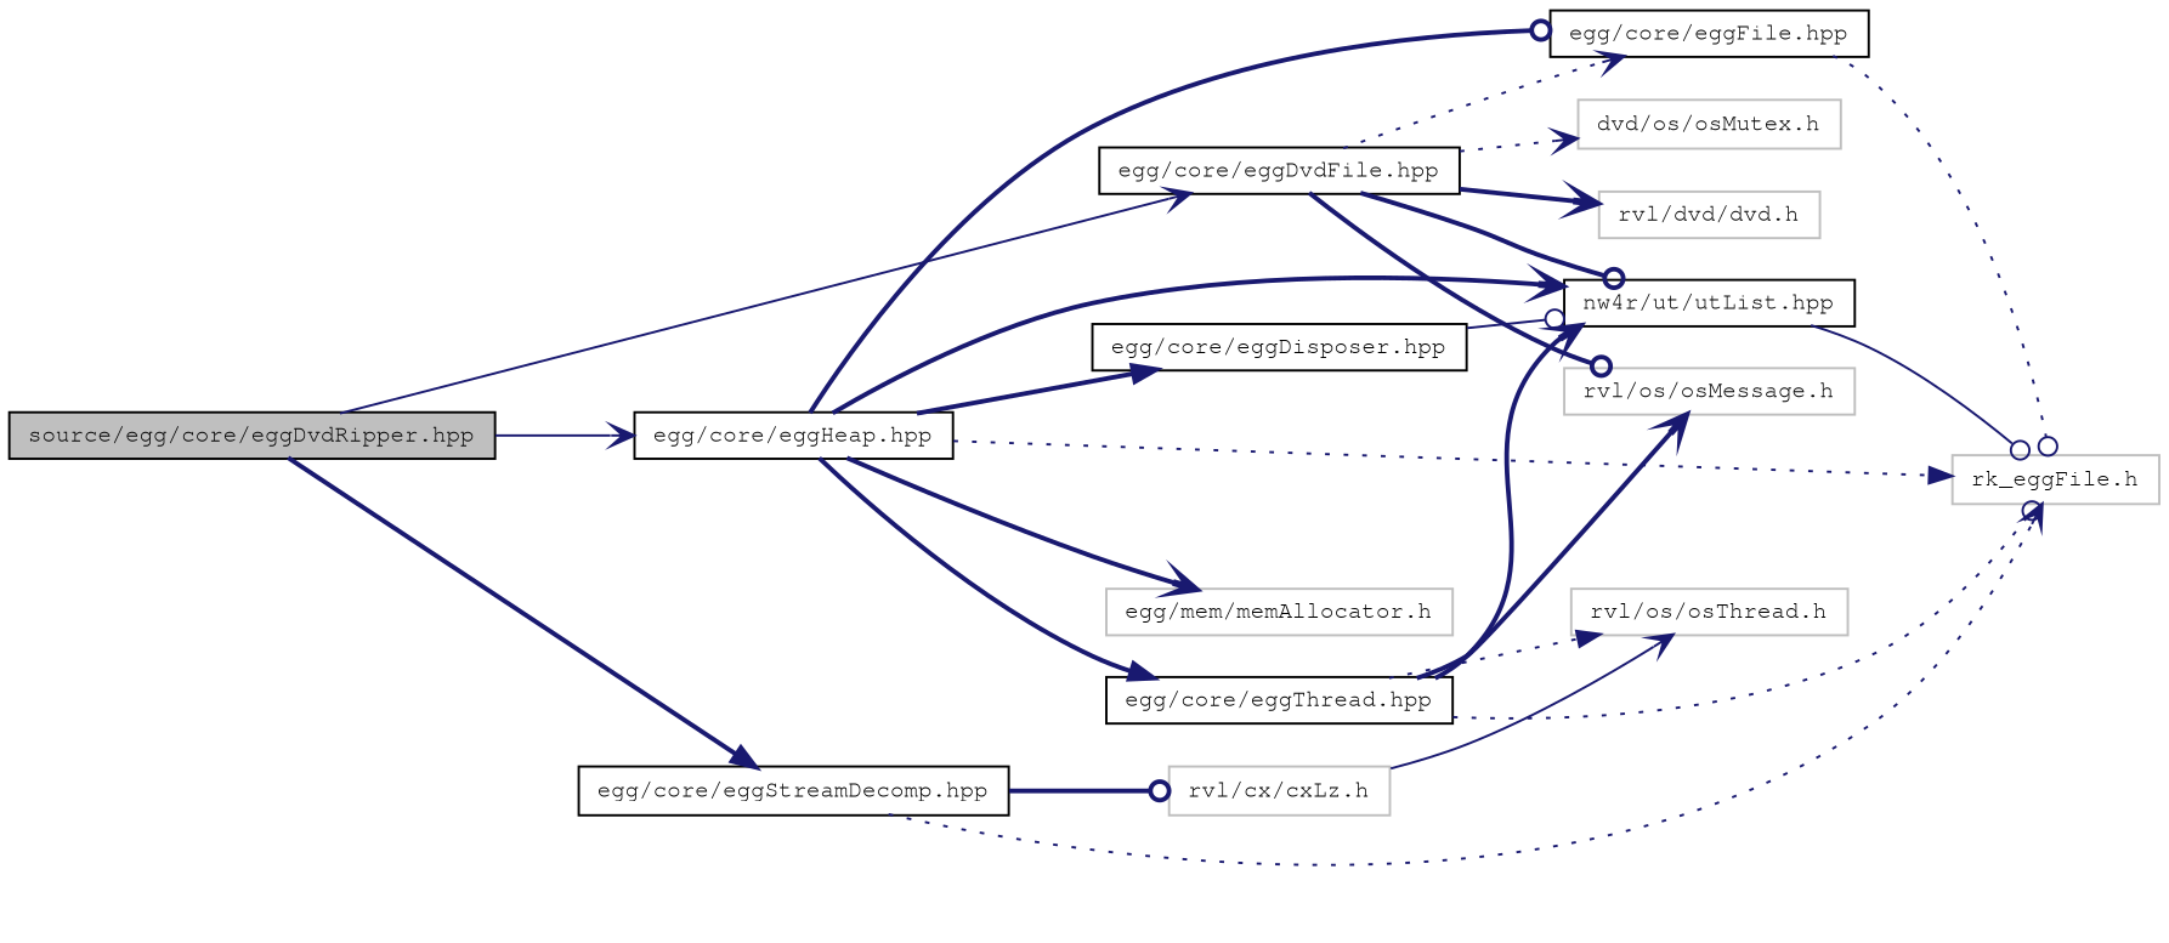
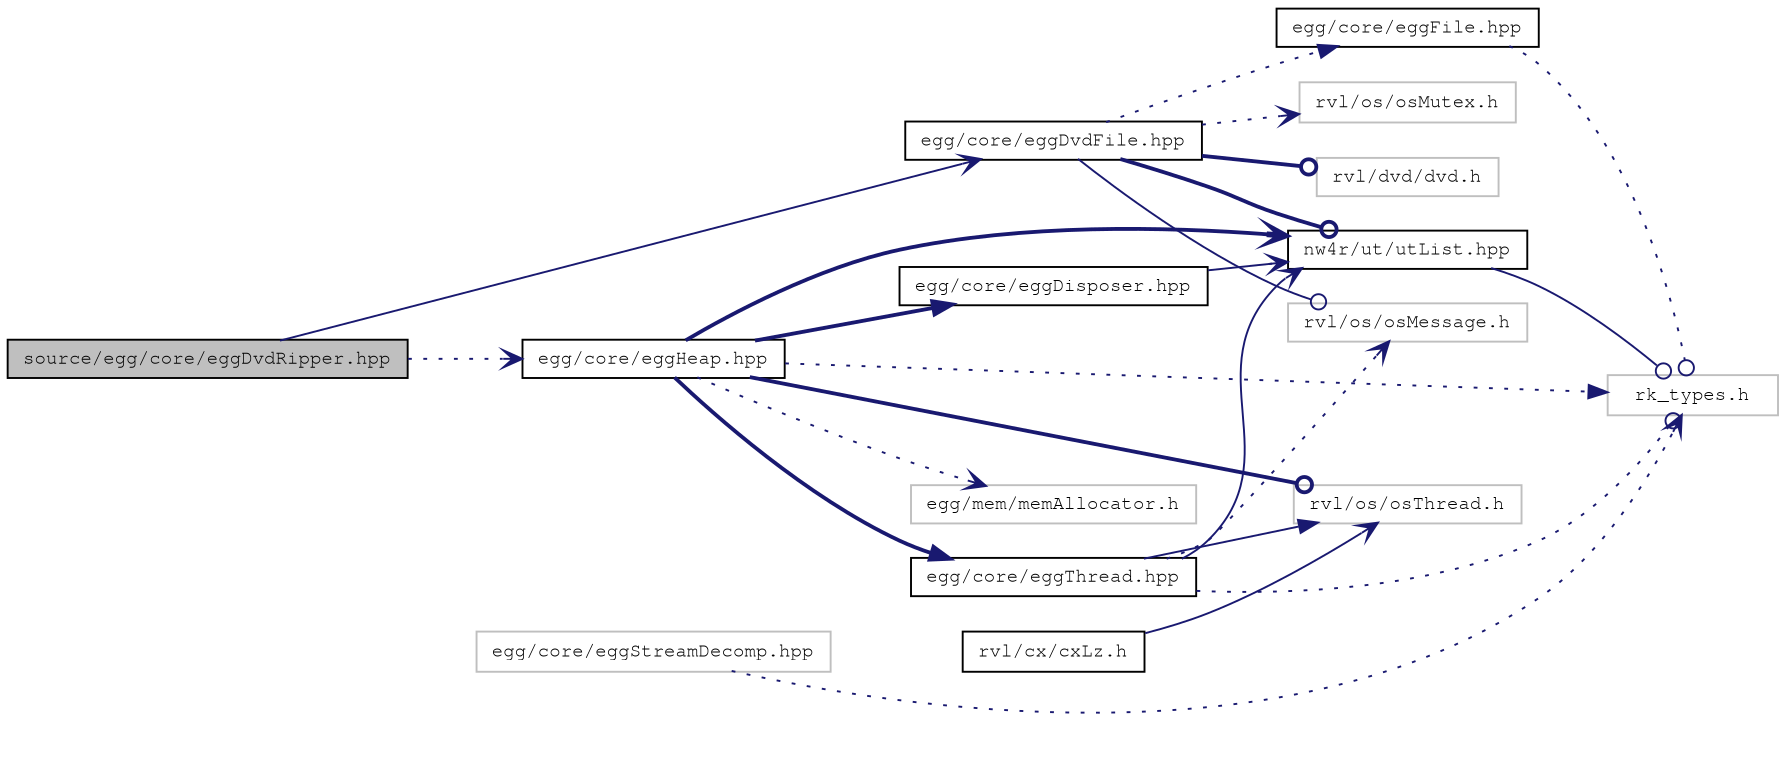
  digraph {
    rankdir=LR
    node [color=black fillcolor=white fontname=FreeMono fontsize=10 shape=record style=filled]
    edge [arrowhead=vee color=midnightblue fontname=FreeMono fontsize=10 labelfontname=FreeMono labelfontsize=10 style=bold]
    n1 [fillcolor=grey75 fontcolor=black height=0.2 label="source/egg/core/eggDvdRipper.hpp" width=0.4]
    n2 [height=0.2 label="egg/core/eggDvdFile.hpp" width=0.4]
    n3 [height=0.2 label="egg/core/eggHeap.hpp" width=0.4]
-   n4 [height=0.2 label="egg/core/eggStreamDecomp.hpp" width=0.4]
+   n4 [color=grey75 height=0.2 label="egg/core/eggStreamDecomp.hpp" width=0.4]
    n5 [height=0.2 label="egg/core/eggFile.hpp" width=0.4]
    n6 [height=0.2 label="nw4r/ut/utList.hpp" width=0.4]
    n7 [color=grey75 height=0.2 label="rvl/os/osMessage.h" width=0.4]
-   n8 [color=grey75 height=0.2 label="dvd/os/osMutex.h" width=0.4]
+   n8 [color=grey75 height=0.2 label="rvl/os/osMutex.h" width=0.4]
    n9 [color=grey75 height=0.2 label="rvl/dvd/dvd.h" width=0.4]
    n10 [color=grey75 height=0.2 label="rvl/os/osThread.h" width=0.4]
-   n11 [color=grey75 height=0.2 label="rk_eggFile.h" width=0.4]
+   n11 [color=grey75 height=0.2 label="rk_types.h" width=0.4]
    n12 [height=0.2 label="egg/core/eggDisposer.hpp" width=0.4]
    n13 [color=grey75 height=0.2 label="egg/mem/memAllocator.h" width=0.4]
    n14 [height=0.2 label="egg/core/eggThread.hpp" width=0.4]
-   n15 [color=grey75 height=0.2 label="rvl/cx/cxLz.h" width=0.4]
+   n15 [height=0.2 label="rvl/cx/cxLz.h" width=0.4]
    n1 -> n2 [style=solid]
-   n1 -> n3 [style=solid]
-   n1 -> n4 [arrowhead=normal]
-   n2 -> n5 [style=dotted]
+   n1 -> n3 [style=dotted]
+   n2 -> n5 [arrowhead=normal style=dotted]
    n2 -> n6 [arrowhead=odot]
-   n2 -> n7 [arrowhead=odot]
+   n2 -> n7 [arrowhead=odot style=solid]
    n2 -> n8 [style=dotted]
-   n2 -> n9
+   n2 -> n9 [arrowhead=odot]
    n3 -> n6
-   n3 -> n5 [arrowhead=odot]
+   n3 -> n10 [arrowhead=odot]
    n3 -> n11 [arrowhead=normal style=dotted]
    n3 -> n12 [arrowhead=normal]
-   n3 -> n13
+   n3 -> n13 [style=dotted]
    n3 -> n14 [arrowhead=normal]
    n4 -> n11 [style=dotted]
-   n4 -> n15 [arrowhead=odot]
    n5 -> n11 [arrowhead=odot style=dotted]
    n6 -> n11 [arrowhead=odot style=solid]
-   n12 -> n6 [arrowhead=odot style=solid]
-   n14 -> n6
-   n14 -> n7
-   n14 -> n10 [arrowhead=normal style=dotted]
+   n12 -> n6 [style=solid]
+   n14 -> n6 [style=solid]
+   n14 -> n7 [style=dotted]
+   n14 -> n10 [arrowhead=normal style=solid]
    n14 -> n11 [arrowhead=odot style=dotted]
    n15 -> n10 [style=solid]
  }
